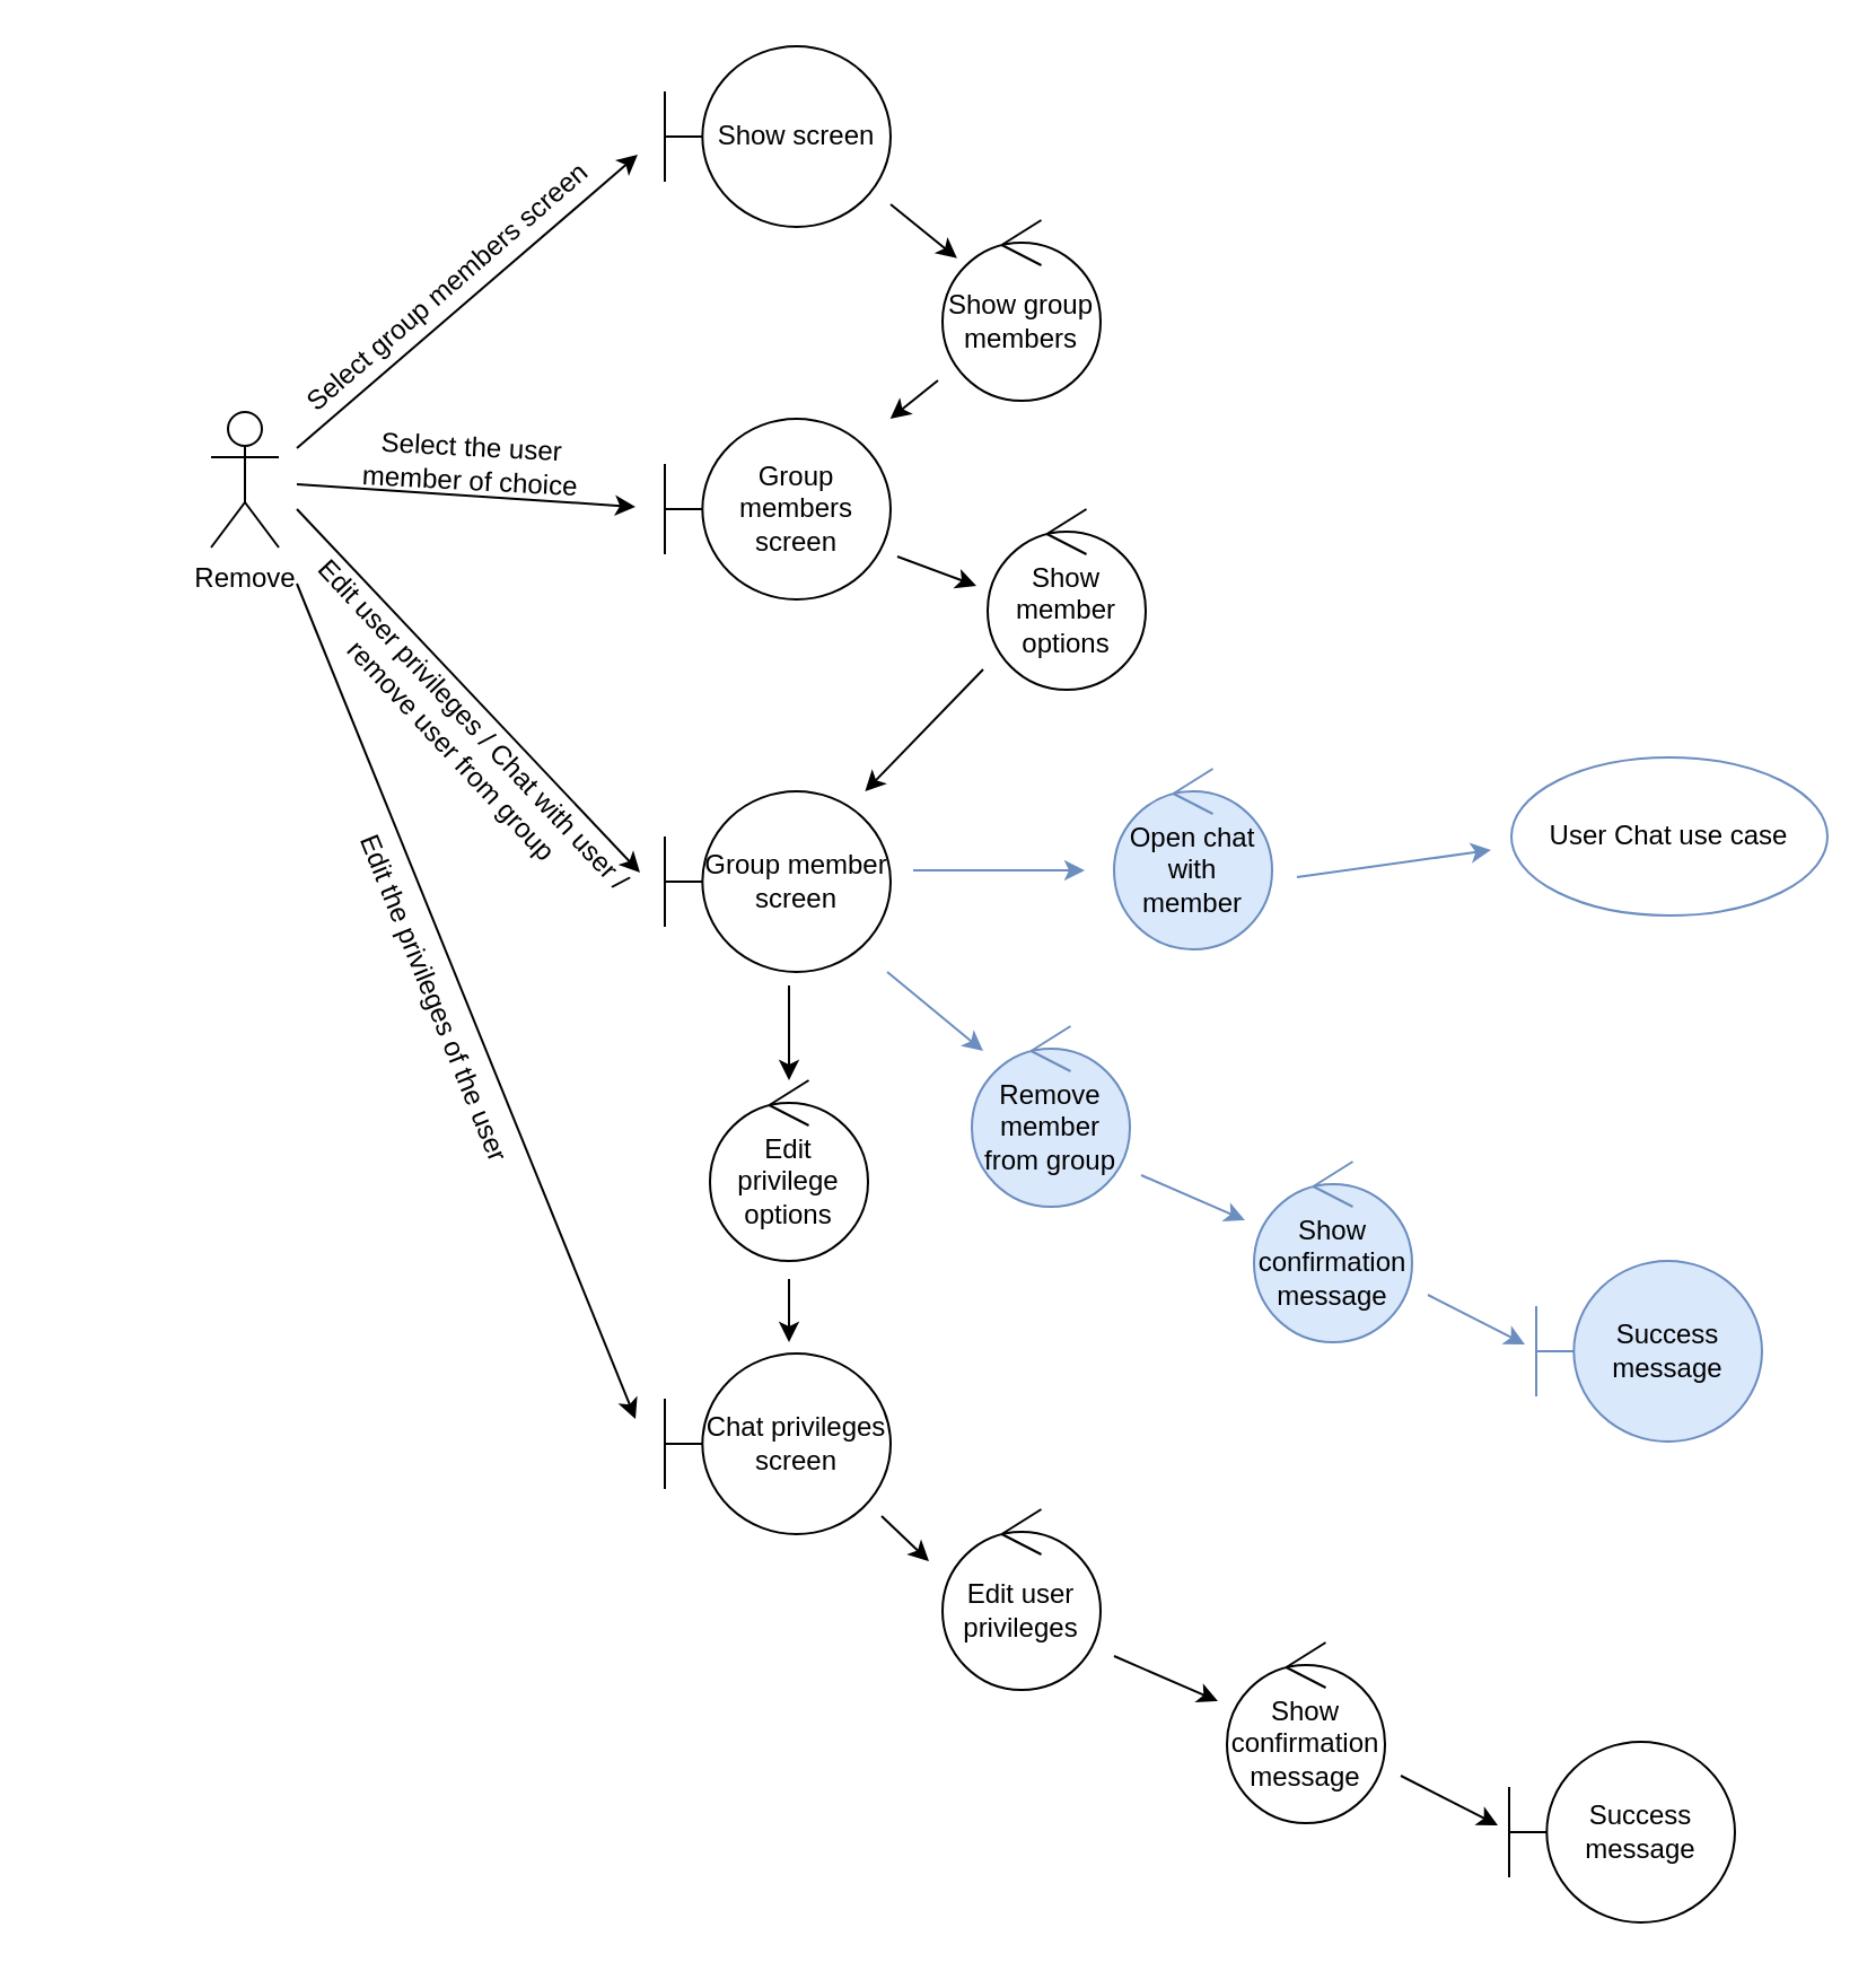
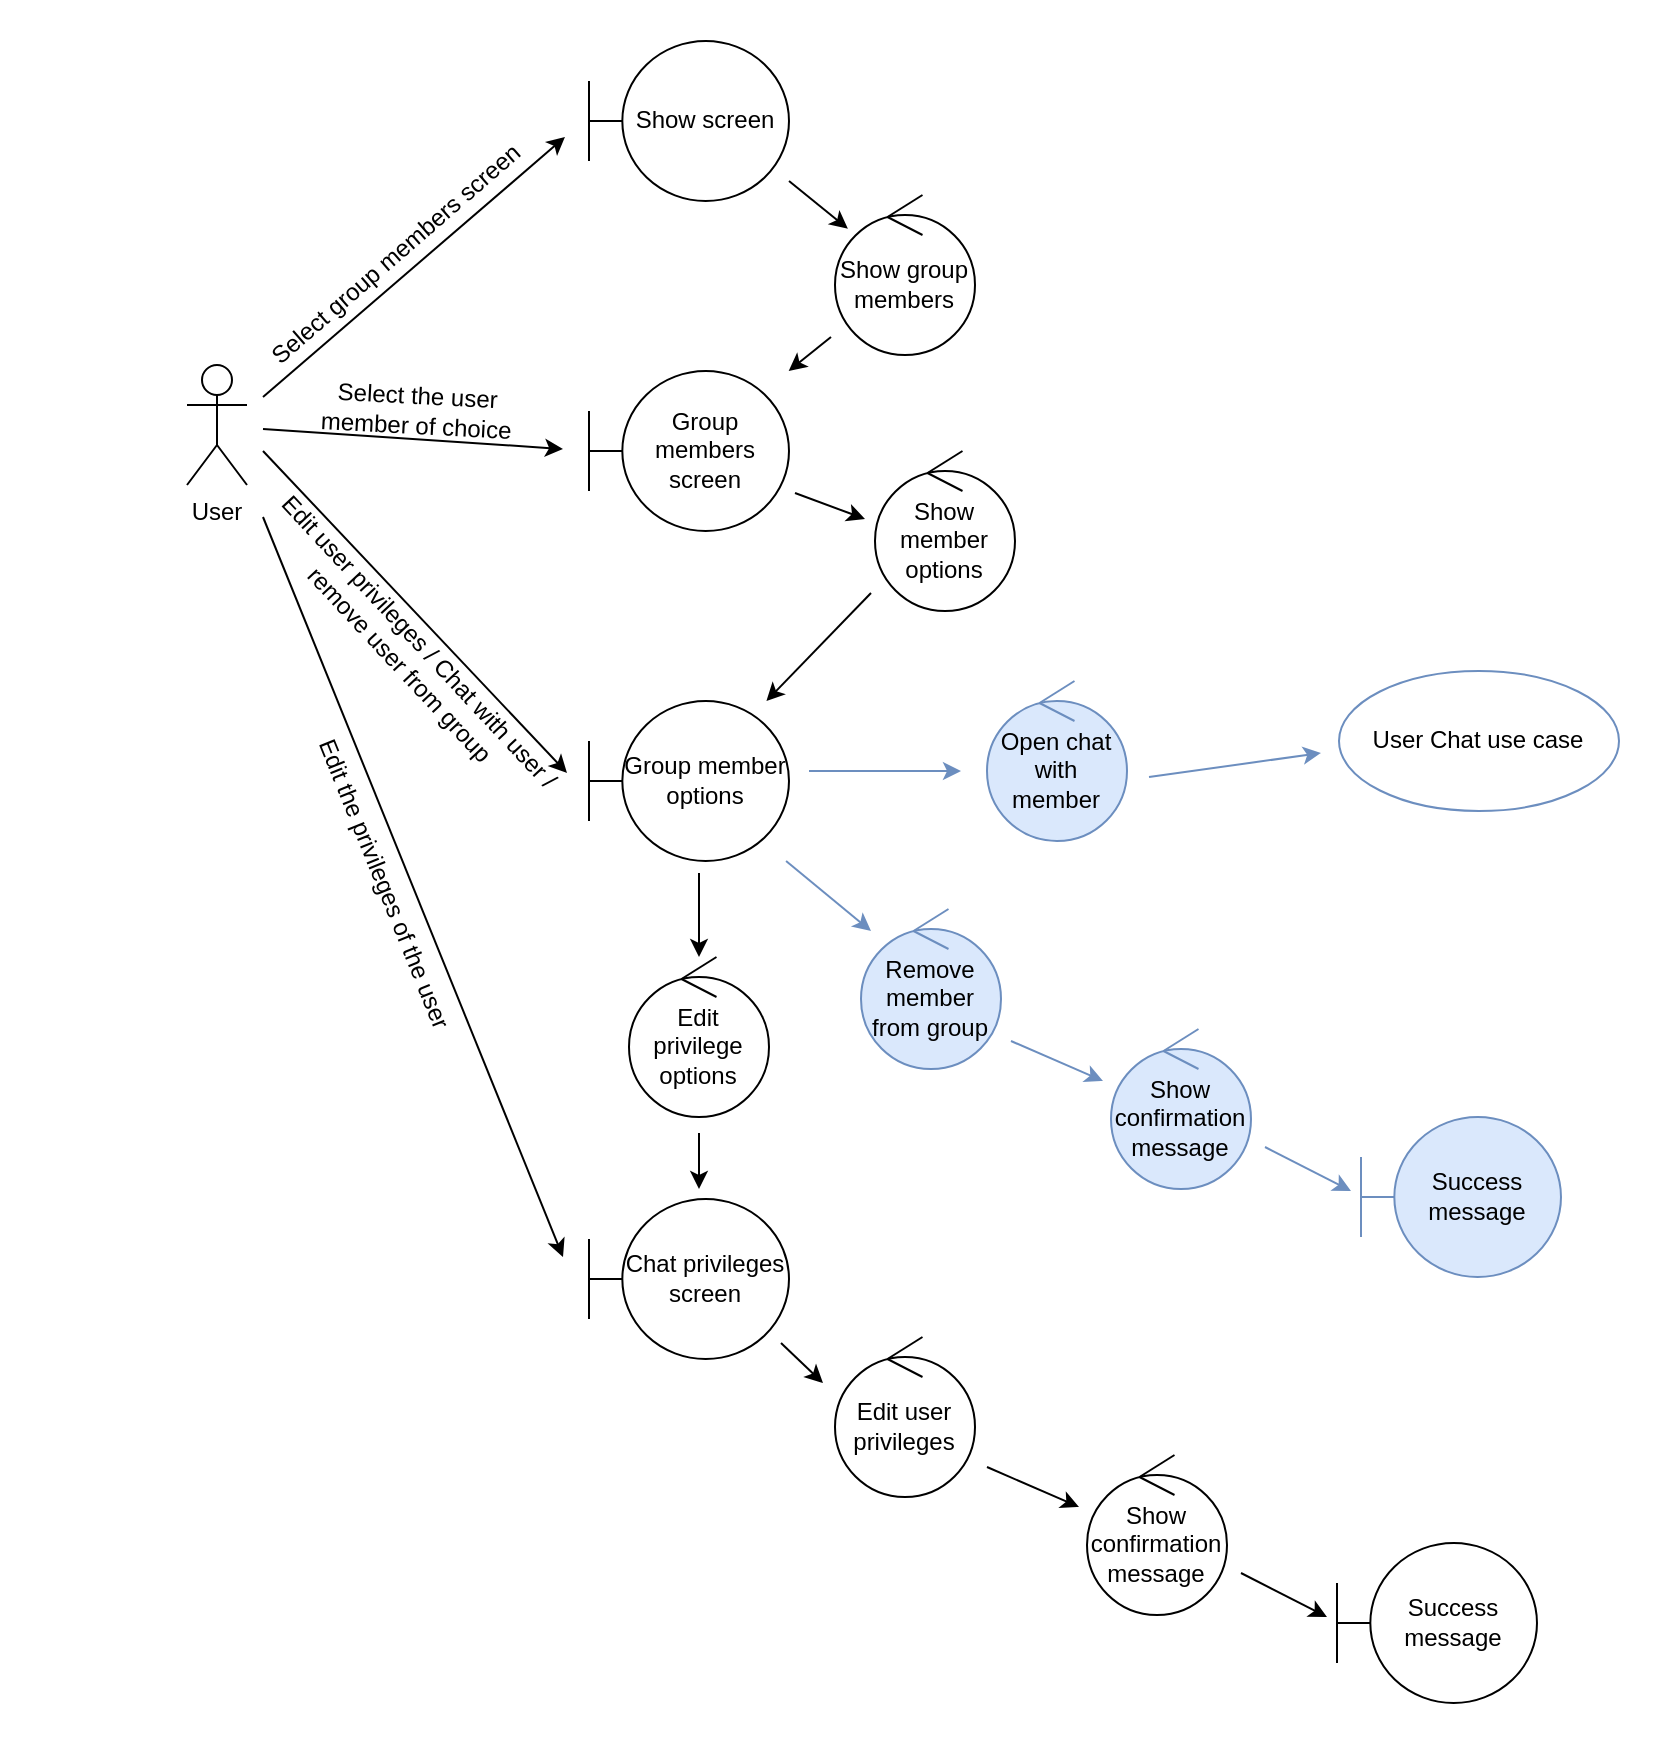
  <mxCell id="0" />
  <mxCell id="1" parent="0" />
- <mxCell id="2" value="Remove" style="shape=umlActor;verticalLabelPosition=bottom;verticalAlign=top;html=1;outlineConnect=0;" vertex="1" parent="1"><mxGeometry x="93" y="182" width="30" height="60" as="geometry" /></mxCell>
+ <mxCell id="2" value="User" style="shape=umlActor;verticalLabelPosition=bottom;verticalAlign=top;html=1;outlineConnect=0;" vertex="1" parent="1"><mxGeometry x="93" y="182" width="30" height="60" as="geometry" /></mxCell>
  <mxCell id="3" value="Show screen" style="shape=umlBoundary;whiteSpace=wrap;html=1;" vertex="1" parent="1"><mxGeometry x="294" y="20" width="100" height="80" as="geometry" /></mxCell>
  <mxCell id="4" value="Group members screen" style="shape=umlBoundary;whiteSpace=wrap;html=1;" vertex="1" parent="1"><mxGeometry x="294" y="185" width="100" height="80" as="geometry" /></mxCell>
- <mxCell id="5" value="Group member screen" style="shape=umlBoundary;whiteSpace=wrap;html=1;" vertex="1" parent="1"><mxGeometry x="294" y="350" width="100" height="80" as="geometry" /></mxCell>
+ <mxCell id="5" value="Group member options" style="shape=umlBoundary;whiteSpace=wrap;html=1;" vertex="1" parent="1"><mxGeometry x="294" y="350" width="100" height="80" as="geometry" /></mxCell>
  <mxCell id="6" value="" style="endArrow=classic;html=1;rounded=0;" edge="1" parent="1"><mxGeometry width="50" height="50" relative="1" as="geometry"><mxPoint x="131" y="225" as="sourcePoint" /><mxPoint x="283" y="386" as="targetPoint" /></mxGeometry></mxCell>
  <mxCell id="7" value="" style="endArrow=classic;html=1;rounded=0;" edge="1" parent="1"><mxGeometry width="50" height="50" relative="1" as="geometry"><mxPoint x="131" y="214" as="sourcePoint" /><mxPoint x="281" y="224" as="targetPoint" /></mxGeometry></mxCell>
  <mxCell id="8" value="" style="endArrow=classic;html=1;rounded=0;" edge="1" parent="1"><mxGeometry width="50" height="50" relative="1" as="geometry"><mxPoint x="131" y="198" as="sourcePoint" /><mxPoint x="282" y="68" as="targetPoint" /></mxGeometry></mxCell>
  <mxCell id="9" value="User Chat use case" style="ellipse;whiteSpace=wrap;html=1;fillColor=#ffffff;strokeColor=#6c8ebf;" vertex="1" parent="1"><mxGeometry x="669" y="335" width="140" height="70" as="geometry" /></mxCell>
  <mxCell id="10" value="Open chat with member" style="ellipse;shape=umlControl;whiteSpace=wrap;html=1;fillColor=#dae8fc;strokeColor=#6c8ebf;" vertex="1" parent="1"><mxGeometry x="493" y="340" width="70" height="80" as="geometry" /></mxCell>
  <mxCell id="11" value="Remove member from group" style="ellipse;shape=umlControl;whiteSpace=wrap;html=1;fillColor=#dae8fc;strokeColor=#6c8ebf;" vertex="1" parent="1"><mxGeometry x="430" y="454" width="70" height="80" as="geometry" /></mxCell>
  <mxCell id="12" value="Show confirmation message" style="ellipse;shape=umlControl;whiteSpace=wrap;html=1;fillColor=#dae8fc;strokeColor=#6c8ebf;" vertex="1" parent="1"><mxGeometry x="555" y="514" width="70" height="80" as="geometry" /></mxCell>
  <mxCell id="13" value="Success message" style="shape=umlBoundary;whiteSpace=wrap;html=1;fillColor=#dae8fc;strokeColor=#6c8ebf;" vertex="1" parent="1"><mxGeometry x="680" y="558" width="100" height="80" as="geometry" /></mxCell>
  <mxCell id="14" value="" style="endArrow=classic;html=1;rounded=0;fillColor=#dae8fc;strokeColor=#6c8ebf;" edge="1" parent="1" source="5"><mxGeometry width="50" height="50" relative="1" as="geometry"><mxPoint x="400" y="408" as="sourcePoint" /><mxPoint x="435" y="465" as="targetPoint" /></mxGeometry></mxCell>
  <mxCell id="15" value="" style="endArrow=classic;html=1;rounded=0;fillColor=#dae8fc;strokeColor=#6c8ebf;" edge="1" parent="1"><mxGeometry width="50" height="50" relative="1" as="geometry"><mxPoint x="505" y="520" as="sourcePoint" /><mxPoint x="551" y="540" as="targetPoint" /></mxGeometry></mxCell>
  <mxCell id="16" value="" style="endArrow=classic;html=1;rounded=0;fillColor=#dae8fc;strokeColor=#6c8ebf;" edge="1" parent="1"><mxGeometry width="50" height="50" relative="1" as="geometry"><mxPoint x="632" y="573" as="sourcePoint" /><mxPoint x="675" y="595" as="targetPoint" /></mxGeometry></mxCell>
  <mxCell id="17" value="" style="endArrow=classic;html=1;rounded=0;fillColor=#dae8fc;strokeColor=#6c8ebf;" edge="1" parent="1"><mxGeometry width="50" height="50" relative="1" as="geometry"><mxPoint x="404" y="385" as="sourcePoint" /><mxPoint x="480" y="385" as="targetPoint" /></mxGeometry></mxCell>
  <mxCell id="18" value="" style="endArrow=classic;html=1;rounded=0;fillColor=#dae8fc;strokeColor=#6c8ebf;" edge="1" parent="1"><mxGeometry width="50" height="50" relative="1" as="geometry"><mxPoint x="574" y="388" as="sourcePoint" /><mxPoint x="660" y="376" as="targetPoint" /></mxGeometry></mxCell>
  <mxCell id="19" value="Show group members" style="ellipse;shape=umlControl;whiteSpace=wrap;html=1;" vertex="1" parent="1"><mxGeometry x="417" y="97" width="70" height="80" as="geometry" /></mxCell>
  <mxCell id="20" value="Show member options" style="ellipse;shape=umlControl;whiteSpace=wrap;html=1;" vertex="1" parent="1"><mxGeometry x="437" y="225" width="70" height="80" as="geometry" /></mxCell>
  <mxCell id="21" value="" style="endArrow=classic;html=1;rounded=0;" edge="1" parent="1" target="19"><mxGeometry width="50" height="50" relative="1" as="geometry"><mxPoint x="394" y="90" as="sourcePoint" /><mxPoint x="444" y="40" as="targetPoint" /></mxGeometry></mxCell>
  <mxCell id="22" value="" style="endArrow=classic;html=1;rounded=0;" edge="1" parent="1" target="4"><mxGeometry width="50" height="50" relative="1" as="geometry"><mxPoint x="415" y="168" as="sourcePoint" /><mxPoint x="465" y="120" as="targetPoint" /></mxGeometry></mxCell>
  <mxCell id="23" value="" style="endArrow=classic;html=1;rounded=0;" edge="1" parent="1"><mxGeometry width="50" height="50" relative="1" as="geometry"><mxPoint x="397" y="246" as="sourcePoint" /><mxPoint x="432" y="259" as="targetPoint" /></mxGeometry></mxCell>
  <mxCell id="24" value="" style="endArrow=classic;html=1;rounded=0;" edge="1" parent="1" target="5"><mxGeometry width="50" height="50" relative="1" as="geometry"><mxPoint x="435" y="296" as="sourcePoint" /><mxPoint x="483" y="247" as="targetPoint" /></mxGeometry></mxCell>
  <mxCell id="25" value="Select group members screen" style="text;html=1;strokeColor=none;fillColor=none;align=center;verticalAlign=middle;whiteSpace=wrap;rounded=0;rotation=-41;" vertex="1" parent="1"><mxGeometry x="97" y="117" width="202" height="20" as="geometry" /></mxCell>
  <mxCell id="26" value="Select the user member of choice" style="text;html=1;strokeColor=none;fillColor=none;align=center;verticalAlign=middle;whiteSpace=wrap;rounded=0;rotation=3;" vertex="1" parent="1"><mxGeometry x="155" y="194" width="107" height="22" as="geometry" /></mxCell>
  <mxCell id="27" value="Edit user privileges / Chat with user /&amp;nbsp; remove user from group" style="text;html=1;strokeColor=none;fillColor=none;align=center;verticalAlign=middle;whiteSpace=wrap;rounded=0;rotation=47;" vertex="1" parent="1"><mxGeometry x="103" y="312" width="205" height="30" as="geometry" /></mxCell>
  <mxCell id="28" value="Edit privilege options" style="ellipse;shape=umlControl;whiteSpace=wrap;html=1;" vertex="1" parent="1"><mxGeometry x="314" y="478" width="70" height="80" as="geometry" /></mxCell>
  <mxCell id="29" value="Chat privileges screen" style="shape=umlBoundary;whiteSpace=wrap;html=1;" vertex="1" parent="1"><mxGeometry x="294" y="599" width="100" height="80" as="geometry" /></mxCell>
  <mxCell id="30" value="" style="endArrow=classic;html=1;rounded=0;" edge="1" parent="1"><mxGeometry width="50" height="50" relative="1" as="geometry"><mxPoint x="131" y="258" as="sourcePoint" /><mxPoint x="281" y="628" as="targetPoint" /></mxGeometry></mxCell>
  <mxCell id="31" value="Edit the privileges of the user" style="text;html=1;strokeColor=none;fillColor=none;align=center;verticalAlign=middle;whiteSpace=wrap;rounded=0;rotation=68;" vertex="1" parent="1"><mxGeometry x="20" y="430" width="344" height="24" as="geometry" /></mxCell>
  <mxCell id="32" value="" style="endArrow=classic;html=1;rounded=0;" edge="1" parent="1" target="28"><mxGeometry width="50" height="50" relative="1" as="geometry"><mxPoint x="349" y="436" as="sourcePoint" /><mxPoint x="394" y="388" as="targetPoint" /></mxGeometry></mxCell>
  <mxCell id="33" value="" style="endArrow=classic;html=1;rounded=0;" edge="1" parent="1"><mxGeometry width="50" height="50" relative="1" as="geometry"><mxPoint x="349" y="566" as="sourcePoint" /><mxPoint x="349" y="594" as="targetPoint" /></mxGeometry></mxCell>
  <mxCell id="34" value="Edit user privileges" style="ellipse;shape=umlControl;whiteSpace=wrap;html=1;" vertex="1" parent="1"><mxGeometry x="417" y="668" width="70" height="80" as="geometry" /></mxCell>
  <mxCell id="35" value="Show confirmation message" style="ellipse;shape=umlControl;whiteSpace=wrap;html=1;" vertex="1" parent="1"><mxGeometry x="543" y="727" width="70" height="80" as="geometry" /></mxCell>
  <mxCell id="36" value="Success message" style="shape=umlBoundary;whiteSpace=wrap;html=1;" vertex="1" parent="1"><mxGeometry x="668" y="771" width="100" height="80" as="geometry" /></mxCell>
  <mxCell id="37" value="" style="endArrow=classic;html=1;rounded=0;" edge="1" parent="1"><mxGeometry width="50" height="50" relative="1" as="geometry"><mxPoint x="493" y="733" as="sourcePoint" /><mxPoint x="539" y="753" as="targetPoint" /></mxGeometry></mxCell>
  <mxCell id="38" value="" style="endArrow=classic;html=1;rounded=0;" edge="1" parent="1"><mxGeometry width="50" height="50" relative="1" as="geometry"><mxPoint x="620" y="786" as="sourcePoint" /><mxPoint x="663" y="808" as="targetPoint" /></mxGeometry></mxCell>
  <mxCell id="39" value="" style="endArrow=classic;html=1;rounded=0;" edge="1" parent="1"><mxGeometry width="50" height="50" relative="1" as="geometry"><mxPoint x="390" y="671" as="sourcePoint" /><mxPoint x="411" y="691" as="targetPoint" /></mxGeometry></mxCell>
